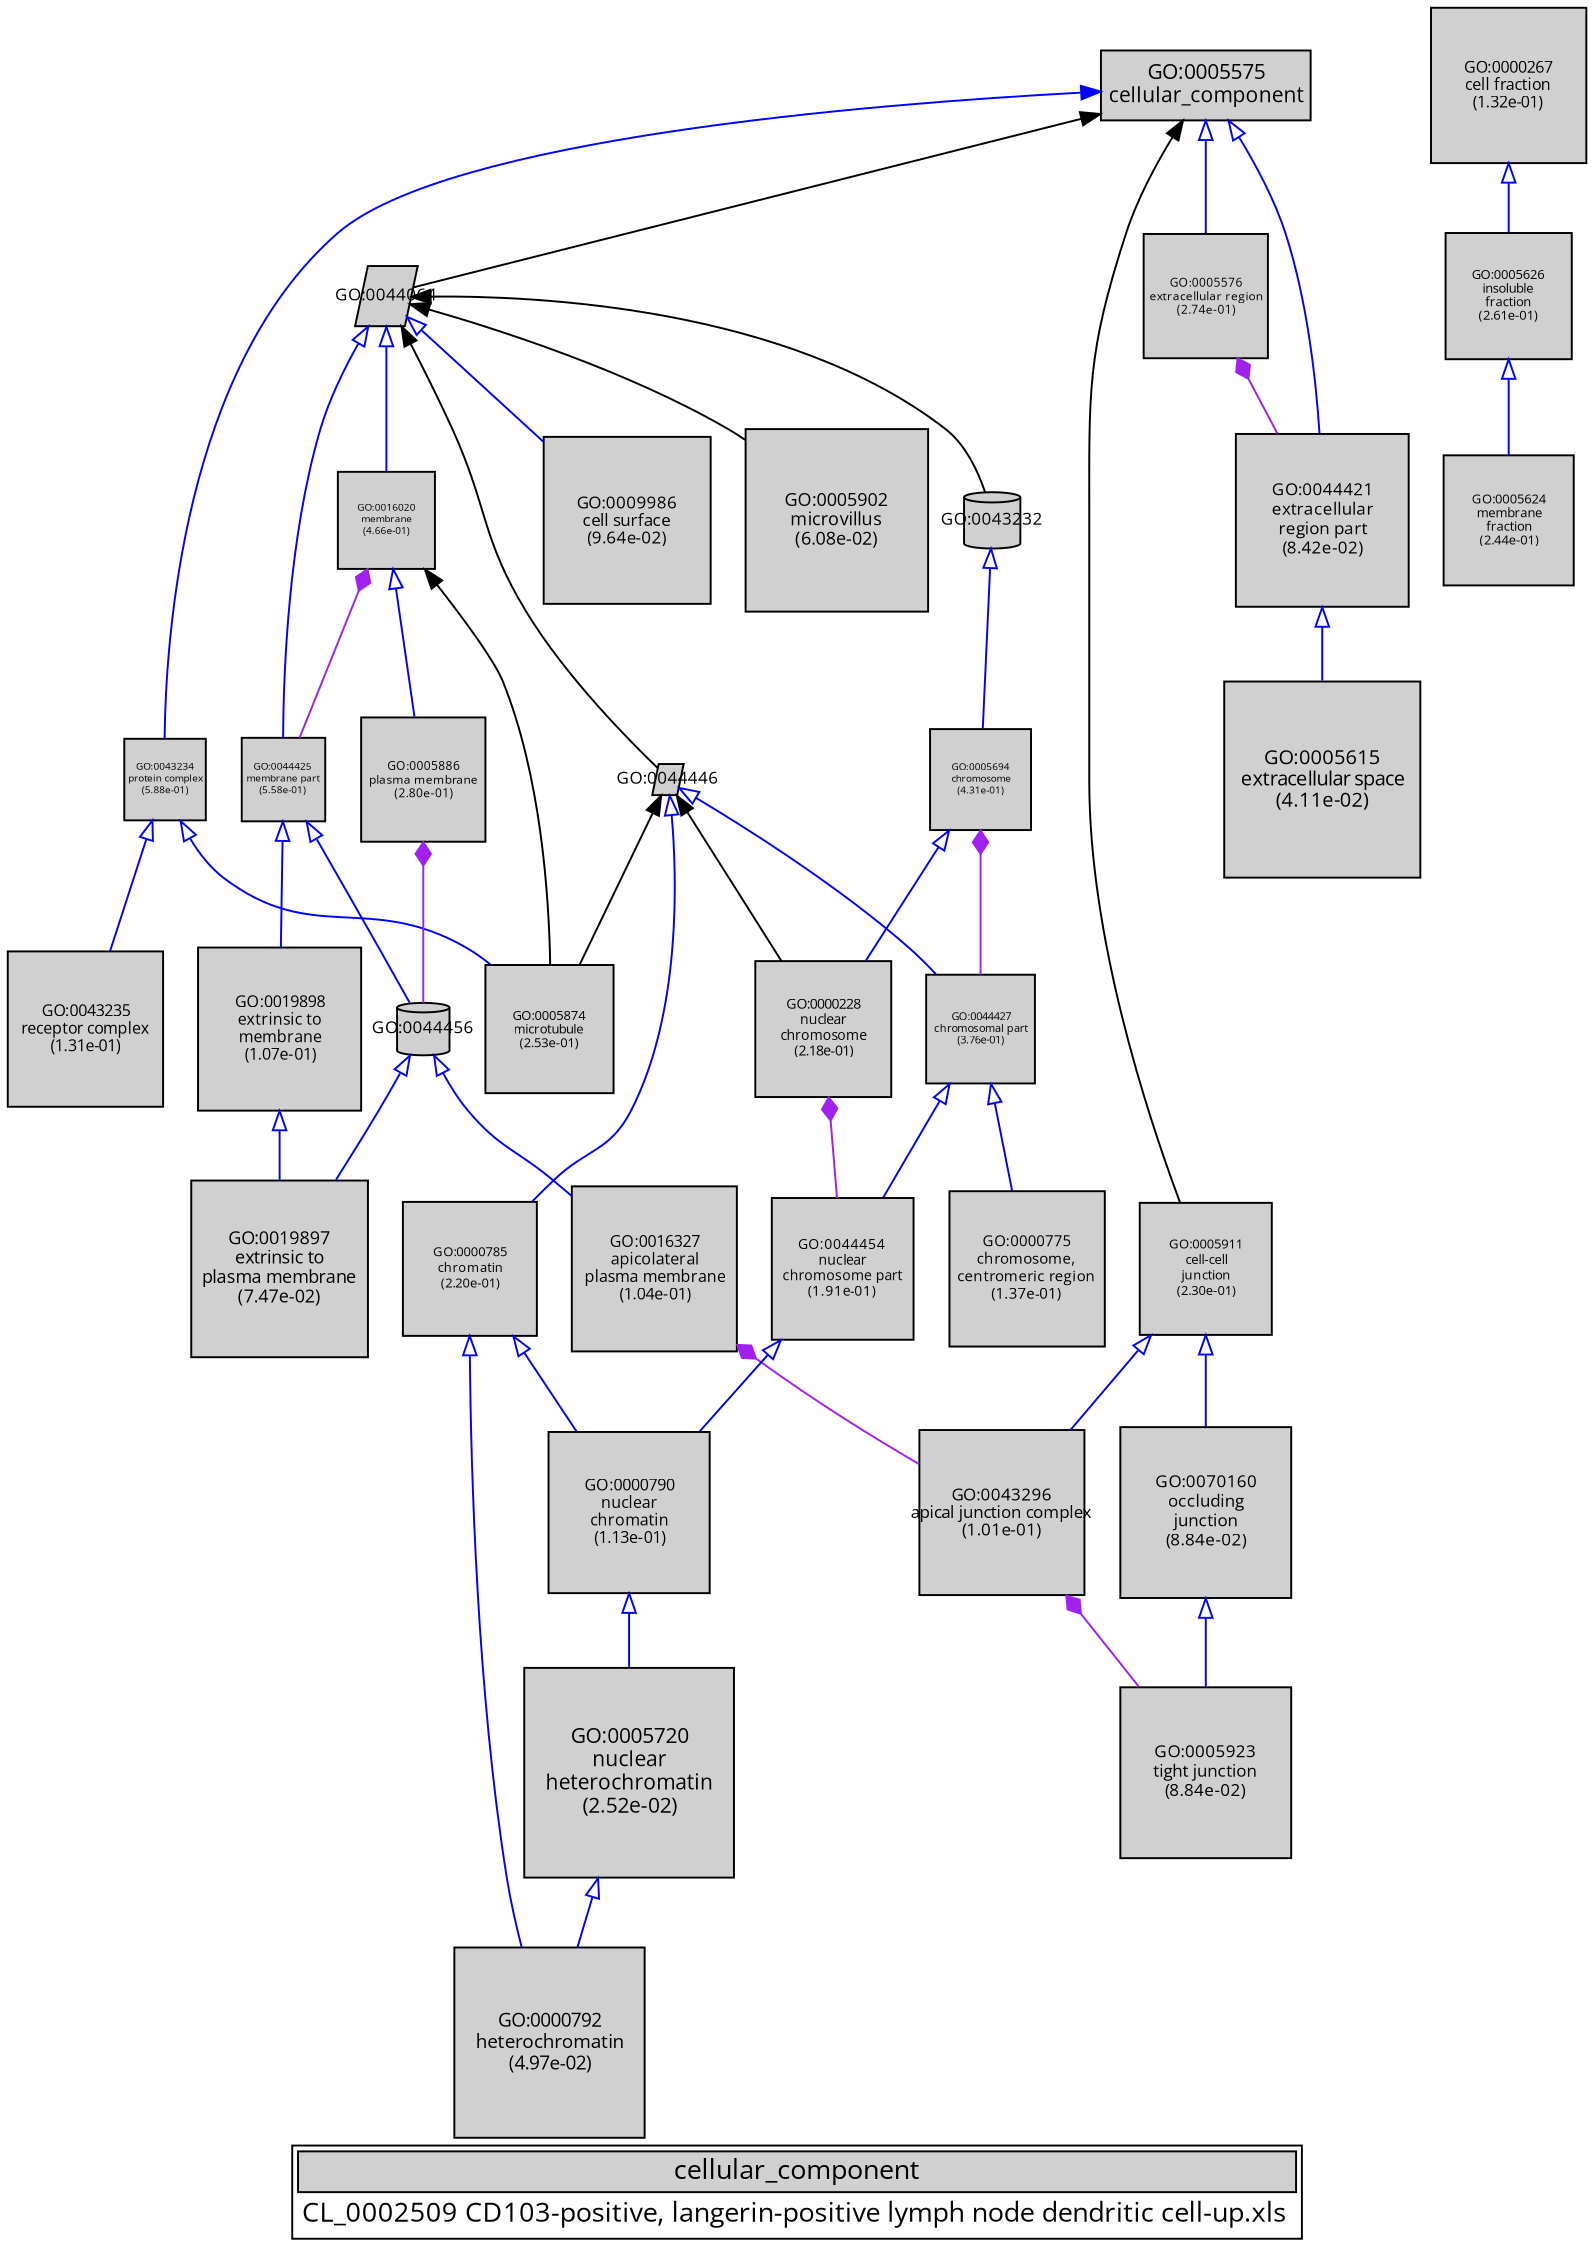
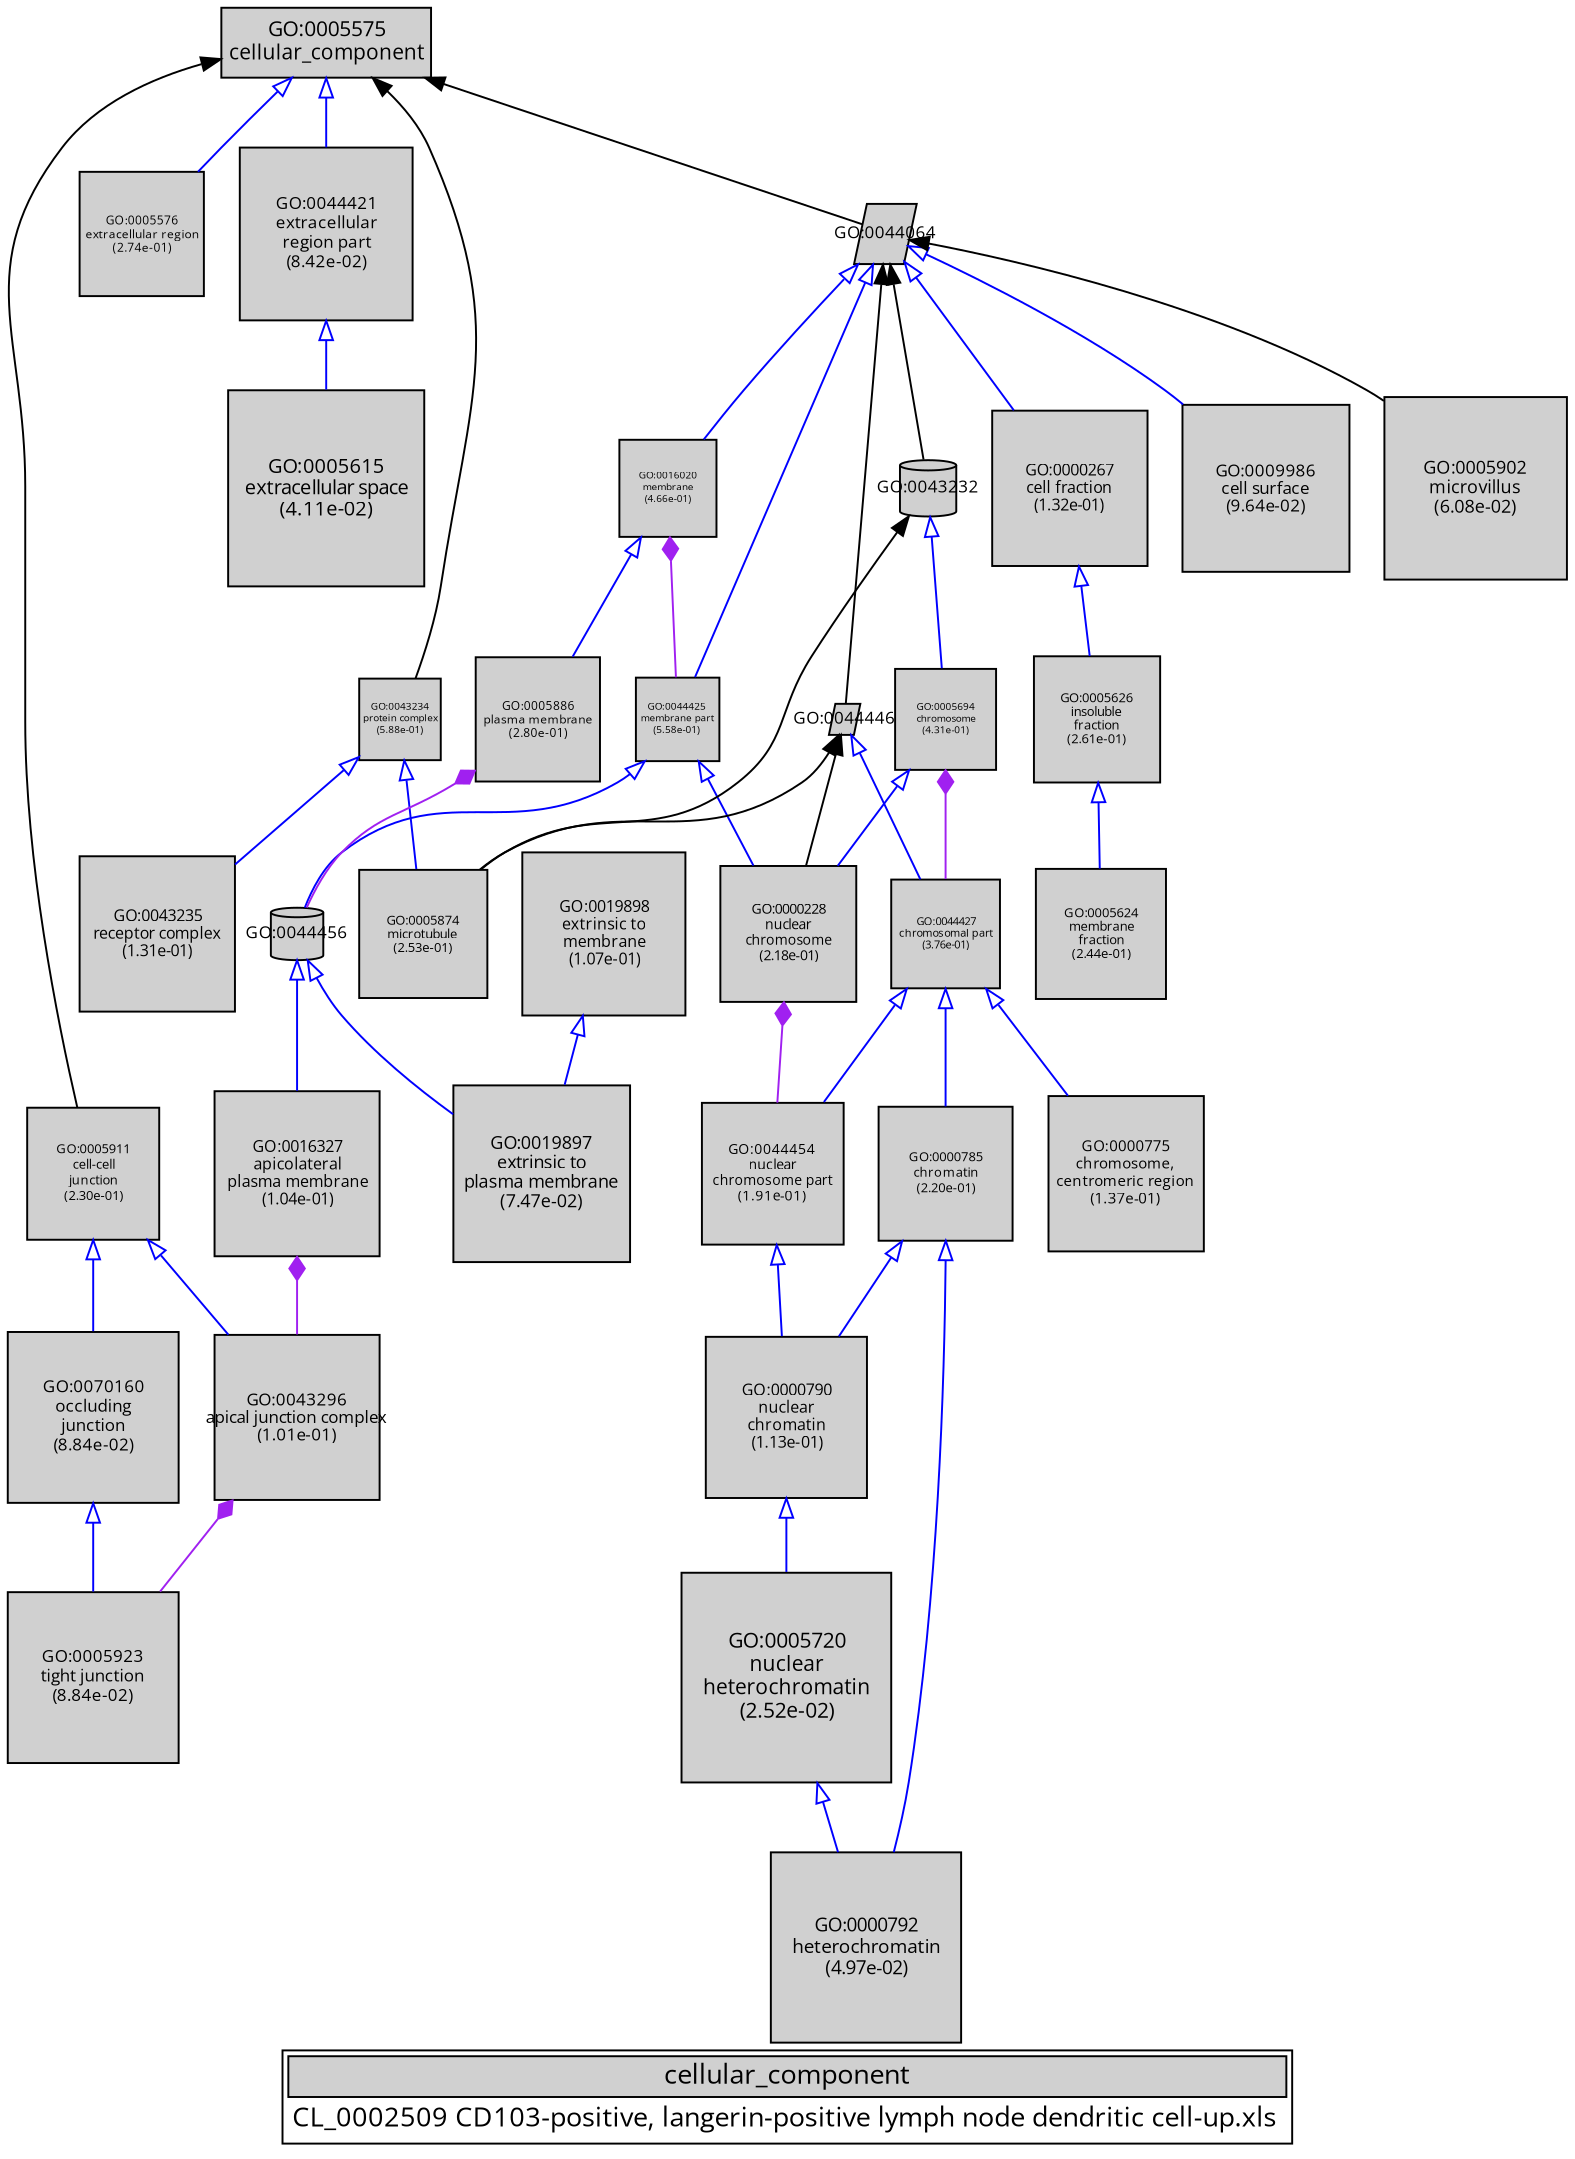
  digraph {
    bgcolor="#FFFFFF"
    fontname="Open Sans"
    label=<<TABLE COLOR="black" BGCOLOR="white"><TR><TD COLSPAN="2" BGCOLOR="#D0D0D0"><FONT COLOR="black">cellular_component</FONT></TD></TR><TR><TD BORDER="0">CL_0002509 CD103-positive, langerin-positive lymph node dendritic cell-up.xls</TD></TR></TABLE>>
    node [color=black fillcolor="#D0D0D0" fixedsize=true fontcolor=black fontname="Open Sans" fontsize=9 shape=box style=filled]
    edge [arrowtail=empty color=blue dir=back fontname="Open Sans" weight=5.0]
    n1 [fontsize=5.2051793205 height=0.722941572292 label=<<TABLE BORDER="0"><TR><TD>GO:0005694<BR/>chromosome<BR/>(4.31e-01)</TD></TR></TABLE>> width=0.722941572292]
    n2 [fontsize=8.31708224831 height=1.15515031226 label=<<TABLE BORDER="0"><TR><TD>GO:0000790<BR/>nuclear<BR/>chromatin<BR/>(1.13e-01)</TD></TR></TABLE>> width=1.15515031226]
    n3 [fontsize=8.48176795542 height=1.17802332714 label=<<TABLE BORDER="0"><TR><TD>GO:0016327<BR/>apicolateral<BR/>plasma membrane<BR/>(1.04e-01)</TD></TR></TABLE>> width=1.17802332714]
    n4 [fontsize=5.0 height=0.603738251678 label=<<TABLE BORDER="0"><TR><TD>GO:0044425<BR/>membrane part<BR/>(5.58e-01)</TD></TR></TABLE>> width=0.603738251678]
    n5 [height=0.371127682607 label="GO:0044456" shape=cylinder width=0.371127682607]
    n6 [fontsize=6.61936350922 height=0.919356042948 label=<<TABLE BORDER="0"><TR><TD>GO:0005874<BR/>microtubule<BR/>(2.53e-01)</TD></TR></TABLE>> width=0.919356042948]
    n7 [fontsize=5.0 height=0.576645573393 label=<<TABLE BORDER="0"><TR><TD>GO:0043234<BR/>protein complex<BR/>(5.88e-01)</TD></TR></TABLE>> width=0.576645573393]
    n8 [fontsize=5.0 height=0.689131180962 label=<<TABLE BORDER="0"><TR><TD>GO:0016020<BR/>membrane<BR/>(4.66e-01)</TD></TR></TABLE>> width=0.689131180962]
    n9 [fontsize=6.42843642958 height=0.892838392998 label=<<TABLE BORDER="0"><TR><TD>GO:0005576<BR/>extracellular region<BR/>(2.74e-01)</TD></TR></TABLE>> width=0.892838392998]
    n10 [fontsize=8.86336465453 height=1.23102286868 label=<<TABLE BORDER="0"><TR><TD>GO:0044421<BR/>extracellular<BR/>region part<BR/>(8.42e-02)</TD></TR></TABLE>> width=1.23102286868]
    n11 [fontsize=8.03540059515 height=1.11602786044 label=<<TABLE BORDER="0"><TR><TD>GO:0043235<BR/>receptor complex<BR/>(1.31e-01)</TD></TR></TABLE>> width=1.11602786044]
    n12 [fontsize=10.0589402787 height=1.39707503871 label=<<TABLE BORDER="0"><TR><TD>GO:0005615<BR/>extracellular space<BR/>(4.11e-02)</TD></TR></TABLE>> width=1.39707503871]
    "GO:0044446" [height=0.217146495484 shape=parallelogram width=0.217146495484]
    n14 [fontsize=8.61935543802 height=1.19713269973 label=<<TABLE BORDER="0"><TR><TD>GO:0009986<BR/>cell surface<BR/>(9.64e-02)</TD></TR></TABLE>> width=1.19713269973]
    n15 [fontsize=6.71167812783 height=0.932177517754 label=<<TABLE BORDER="0"><TR><TD>GO:0005624<BR/>membrane<BR/>fraction<BR/>(2.44e-01)</TD></TR></TABLE>> width=0.932177517754]
    n16 [fontsize=7.26631803375 height=1.00921083802 label=<<TABLE BORDER="0"><TR><TD>GO:0044454<BR/>nuclear<BR/>chromosome part<BR/>(1.91e-01)</TD></TR></TABLE>> width=1.00921083802]
    n17 [fontsize=8.77581622917 height=1.21886336516 label=<<TABLE BORDER="0"><TR><TD>GO:0005923<BR/>tight junction<BR/>(8.84e-02)</TD></TR></TABLE>> width=1.21886336516]
    n18 [fontsize=10.8 height=1.5 label=<<TABLE BORDER="0"><TR><TD>GO:0005720<BR/>nuclear<BR/>heterochromatin<BR/>(2.52e-02)</TD></TR></TABLE>> width=1.5]
    n19 [fontsize=9.75495261189 height=1.35485452943 label=<<TABLE BORDER="0"><TR><TD>GO:0000792<BR/>heterochromatin<BR/>(4.97e-02)</TD></TR></TABLE>> width=1.35485452943]
    n20 [fontsize=8.02009984545 height=1.11390275631 label=<<TABLE BORDER="0"><TR><TD>GO:0000267<BR/>cell fraction<BR/>(1.32e-01)</TD></TR></TABLE>> width=1.11390275631]
    n21 [fontsize=6.96888502901 height=0.967900698474 label=<<TABLE BORDER="0"><TR><TD>GO:0000228<BR/>nuclear<BR/>chromosome<BR/>(2.18e-01)</TD></TR></TABLE>> width=0.967900698474]
    n22 [fontsize=6.3771576308 height=0.885716337612 label=<<TABLE BORDER="0"><TR><TD>GO:0005886<BR/>plasma membrane<BR/>(2.80e-01)</TD></TR></TABLE>> width=0.885716337612]
    n23 [fontsize=6.94280552895 height=0.964278545688 label=<<TABLE BORDER="0"><TR><TD>GO:0000785<BR/>chromatin<BR/>(2.20e-01)</TD></TR></TABLE>> width=0.964278545688]
    n24 [fontsize=8.43099502289 height=1.17097153096 label=<<TABLE BORDER="0"><TR><TD>GO:0019898<BR/>extrinsic to<BR/>membrane<BR/>(1.07e-01)</TD></TR></TABLE>> width=1.17097153096]
    n25 [fontsize=10.8 label=<<TABLE BORDER="0"><TR><TD>GO:0005575<BR/>cellular_component</TD></TR></TABLE>> width=1.5]
    n26 [fontsize=6.84951284049 height=0.951321227846 label=<<TABLE BORDER="0"><TR><TD>GO:0005911<BR/>cell-cell<BR/>junction<BR/>(2.30e-01)</TD></TR></TABLE>> width=0.951321227846]
    n27 [fontsize=5.59730708834 height=0.777403762269 label=<<TABLE BORDER="0"><TR><TD>GO:0044427<BR/>chromosomal part<BR/>(3.76e-01)</TD></TR></TABLE>> width=0.777403762269]
    n28 [fontsize=6.54530616681 height=0.909070300946 label=<<TABLE BORDER="0"><TR><TD>GO:0005626<BR/>insoluble<BR/>fraction<BR/>(2.61e-01)</TD></TR></TABLE>> width=0.909070300946]
    n29 [fontsize=8.53380583987 height=1.18525081109 label=<<TABLE BORDER="0"><TR><TD>GO:0043296<BR/>apical junction complex<BR/>(1.01e-01)</TD></TR></TABLE>> width=1.18525081109]
    n30 [fontsize=7.95354055005 height=1.10465840973 label=<<TABLE BORDER="0"><TR><TD>GO:0000775<BR/>chromosome,<BR/>centromeric region<BR/>(1.37e-01)</TD></TR></TABLE>> width=1.10465840973]
    n31 [fontsize=8.77581622917 height=1.21886336516 label=<<TABLE BORDER="0"><TR><TD>GO:0070160<BR/>occluding<BR/>junction<BR/>(8.84e-02)</TD></TR></TABLE>> width=1.21886336516]
    n32 [fontsize=9.42468557647 height=1.30898410784 label=<<TABLE BORDER="0"><TR><TD>GO:0005902<BR/>microvillus<BR/>(6.08e-02)</TD></TR></TABLE>> width=1.30898410784]
    "GO:0043232" [height=0.401023865304 shape=cylinder width=0.401023865304]
    n34 [fontsize=9.0735437639 height=1.26021441165 label=<<TABLE BORDER="0"><TR><TD>GO:0019897<BR/>extrinsic to<BR/>plasma membrane<BR/>(7.47e-02)</TD></TR></TABLE>> width=1.26021441165]
    n35 [height=0.435422772187 label="GO:0044064" shape=parallelogram width=0.435422772187]
    subgraph sub_1 {
      n1
      n2
      n3
      n4
      n5
      n6
      n7
      n8
      n9
      n10
      n11
      n12
      "GO:0044446"
      n14
      n15
      n16
      n17
      n18
      n19
      n20
      n21
      n22
      n23
      n24
      n25
      n26
      n27
      n28
      n29
      n30
      n31
      n32
      "GO:0043232"
      n34
      n35
    }
    subgraph sub_2 {
      n32
      subgraph sub_3 {
        subgraph sub_4 {
        }
        subgraph sub_5 {
        }
      }
      subgraph sub_6 {
        n1
        n3
        n4
        n5
        n8
        n9
        n10
        n16
        n17
        n21
        n22
        n27
        n29
      }
      subgraph sub_7 {
        n1
        n2
        n3
        n4
        n5
        n6
        n7
        n8
        n9
        n10
        n11
        n12
        "GO:0044446"
        n14
        n15
        n16
        n17
        n18
        n19
        n20
        n21
        n22
        n23
        n24
        n25
        n26
        n27
        n28
        n29
        n30
        n31
        "GO:0043232"
        n34
        n35
      }
    }
    n1 -> n21
    n1 -> n27 [arrowtail=diamond color=purple weight=2.5]
    n2 -> n18
    n3 -> n29 [arrowtail=diamond color=purple weight=2.5]
    n4 -> n5
-   n4 -> n24
+   n4 -> n21
    n5 -> n3
    n5 -> n34
    n7 -> n6
    n7 -> n11
    n8 -> n4 [arrowtail=diamond color=purple weight=2.5]
    n8 -> n22
-   n9 -> n10 [arrowtail=diamond color=purple weight=2.5]
    n10 -> n12
    "GO:0044446" -> n6 [weight=1 arrowtail="" color=""]
    "GO:0044446" -> n21 [weight=1 arrowtail="" color=""]
    "GO:0044446" -> n27
    n16 -> n2
    n18 -> n19
    n20 -> n28
    n21 -> n16 [arrowtail=diamond color=purple weight=2.5]
    n22 -> n5 [arrowtail=diamond color=purple weight=2.5]
    n23 -> n2
    n23 -> n19
    n24 -> n34
-   n25 -> n7 [weight=1 arrowtail=""]
+   n25 -> n7 [weight=1 arrowtail="" color=""]
    n25 -> n9
    n25 -> n10
    n25 -> n26 [weight=1 arrowtail="" color=""]
    n25 -> n35 [weight=1 arrowtail="" color=""]
    n26 -> n29
    n26 -> n31
    n27 -> n16
-   "GO:0044446" -> n23
+   n27 -> n23
    n27 -> n30
    n28 -> n15
    n29 -> n17 [arrowtail=diamond color=purple weight=2.5]
    n31 -> n17
    "GO:0043232" -> n1
-   n8 -> n6 [weight=1 arrowtail="" color=""]
+   "GO:0043232" -> n6 [weight=1 arrowtail="" color=""]
    n35 -> n4
    n35 -> n8
    n35 -> "GO:0044446" [weight=1 arrowtail="" color=""]
    n35 -> n14
+   n35 -> n20
    n35 -> n32 [weight=1 arrowtail="" color=""]
    n35 -> "GO:0043232" [weight=1 arrowtail="" color=""]
  }
